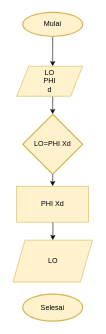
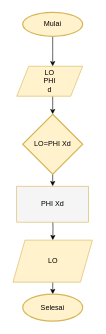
  <mxCell id="0" />
  <mxCell id="1" parent="0" />
  <mxCell id="2" value="" style="edgeStyle=orthogonalEdgeStyle;rounded=0;orthogonalLoop=1;jettySize=auto;html=1;" edge="1" parent="1" source="3"><mxGeometry relative="1" as="geometry"><mxPoint x="87" y="110" as="targetPoint" /></mxGeometry></mxCell>
  <mxCell id="3" value="Mulai" style="strokeWidth=2;html=1;shape=mxgraph.flowchart.start_1;whiteSpace=wrap;fillColor=#fff2cc;strokeColor=#d6b656;" vertex="1" parent="1"><mxGeometry x="37" y="20" width="100" height="40" as="geometry" /></mxCell>
  <mxCell id="4" value="" style="edgeStyle=orthogonalEdgeStyle;rounded=0;orthogonalLoop=1;jettySize=auto;html=1;" edge="1" parent="1"><mxGeometry relative="1" as="geometry"><mxPoint x="87" y="160" as="sourcePoint" /><mxPoint x="87" y="190" as="targetPoint" /></mxGeometry></mxCell>
  <mxCell id="5" value="" style="edgeStyle=orthogonalEdgeStyle;rounded=0;orthogonalLoop=1;jettySize=auto;html=1;" edge="1" parent="1"><mxGeometry relative="1" as="geometry"><mxPoint x="87" y="280" as="sourcePoint" /><mxPoint x="87" y="310" as="targetPoint" /></mxGeometry></mxCell>
  <mxCell id="6" value="" style="edgeStyle=orthogonalEdgeStyle;rounded=0;orthogonalLoop=1;jettySize=auto;html=1;" edge="1" parent="1"><mxGeometry relative="1" as="geometry"><mxPoint x="87" y="360" as="sourcePoint" /><mxPoint x="87.1" y="400" as="targetPoint" /></mxGeometry></mxCell>
+ <mxCell id="7" value="" style="edgeStyle=orthogonalEdgeStyle;rounded=0;orthogonalLoop=1;jettySize=auto;html=1;" edge="1" parent="1" source="8" target="9"><mxGeometry relative="1" as="geometry" /></mxCell>
  <mxCell id="8" value="LO" style="shape=parallelogram;perimeter=parallelogramPerimeter;whiteSpace=wrap;html=1;fixedSize=1;fillColor=#fff2cc;strokeColor=#d6b656;" vertex="1" parent="1"><mxGeometry x="20.75" y="400" width="132.5" height="70" as="geometry" /></mxCell>
  <mxCell id="9" value="Selesai" style="strokeWidth=2;html=1;shape=mxgraph.flowchart.start_1;whiteSpace=wrap;fillColor=#fff2cc;strokeColor=#d6b656;" vertex="1" parent="1"><mxGeometry x="37" y="490" width="100" height="45" as="geometry" /></mxCell>
  <mxCell id="10" value="LO&lt;br&gt;&lt;div&gt;PHI&lt;/div&gt;&lt;div&gt;d&lt;br&gt;&lt;/div&gt;" style="shape=parallelogram;perimeter=parallelogramPerimeter;whiteSpace=wrap;html=1;fixedSize=1;fillColor=#fff2cc;strokeColor=#d6b656;" vertex="1" parent="1"><mxGeometry x="27" y="110" width="110" height="50" as="geometry" /></mxCell>
  <mxCell id="11" value="LO=PHI Xd" style="strokeWidth=2;html=1;shape=mxgraph.flowchart.decision;whiteSpace=wrap;fillColor=#fff2cc;strokeColor=#d6b656;" vertex="1" parent="1"><mxGeometry x="37" y="190" width="100" height="100" as="geometry" /></mxCell>
- <mxCell id="12" value="PHI Xd" style="rounded=0;whiteSpace=wrap;html=1;fillColor=#fff2cc;strokeColor=#d6b656;" vertex="1" parent="1"><mxGeometry x="27" y="310" width="120" height="60" as="geometry" /></mxCell>
+ <mxCell id="12" value="PHI Xd" style="rounded=0;whiteSpace=wrap;html=1;fillColor=#f5f5f5;strokeColor=#d6b656;" vertex="1" parent="1"><mxGeometry x="27" y="310" width="120" height="60" as="geometry" /></mxCell>
